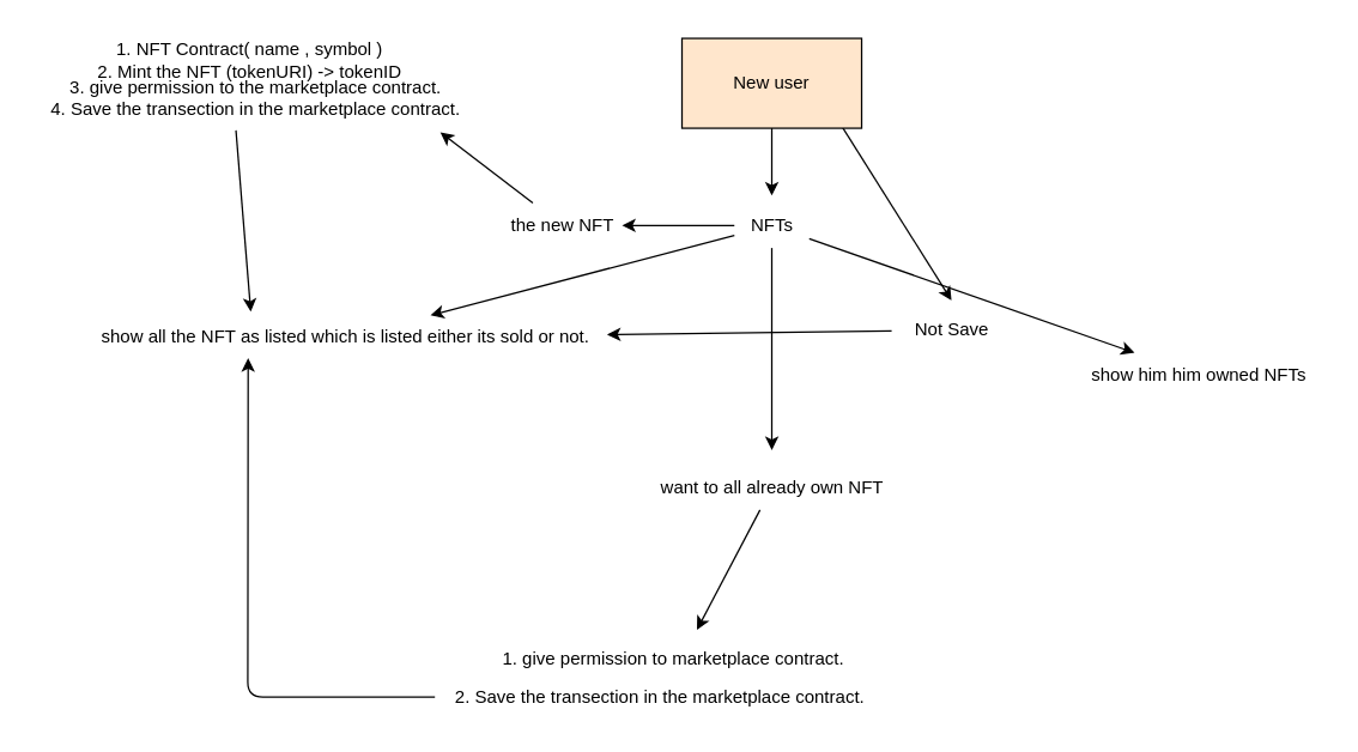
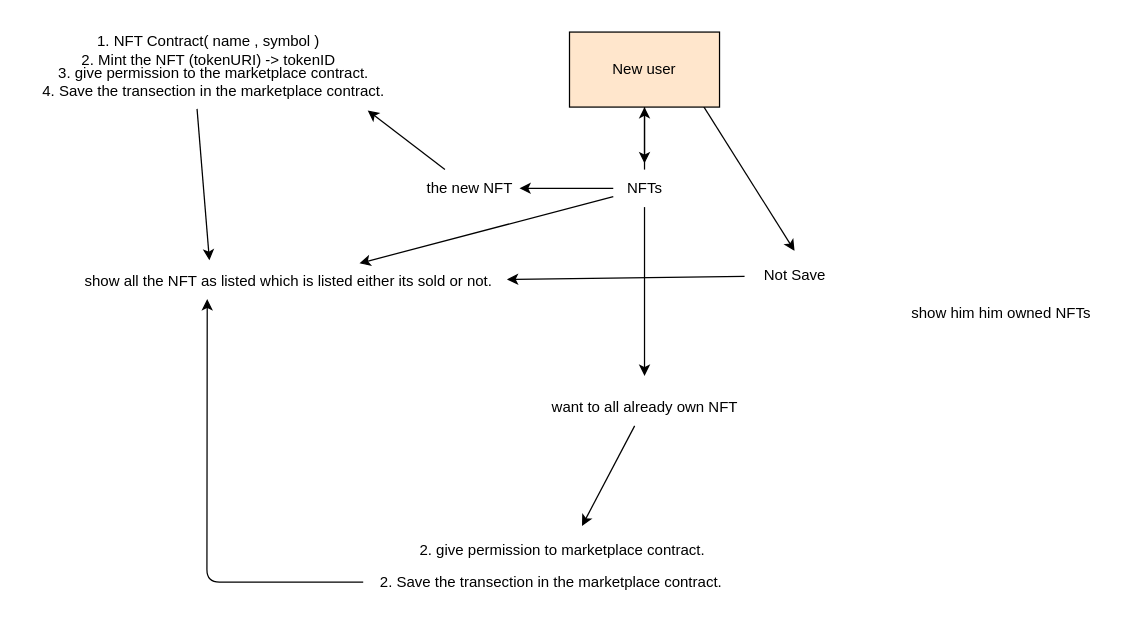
  <mxCell id="0" />
  <mxCell id="1" parent="0" />
  <mxCell id="2" style="edgeStyle=none;html=1;entryX=0.32;entryY=-0.08;entryDx=0;entryDy=0;entryPerimeter=0;exitX=0.457;exitY=1.036;exitDx=0;exitDy=0;exitPerimeter=0;" parent="1" source="25" target="12" edge="1"><mxGeometry relative="1" as="geometry"><mxPoint x="165" y="180" as="targetPoint" /><mxPoint x="165" y="120" as="sourcePoint" /></mxGeometry></mxCell>
  <mxCell id="3" style="edgeStyle=none;html=1;" parent="1" edge="1"><mxGeometry relative="1" as="geometry"><mxPoint x="515" y="130" as="targetPoint" /><mxPoint x="515" y="80" as="sourcePoint" /></mxGeometry></mxCell>
  <mxCell id="4" style="edgeStyle=none;html=1;" parent="1" edge="1"><mxGeometry relative="1" as="geometry"><mxPoint x="635" y="200" as="targetPoint" /><mxPoint x="550" y="65" as="sourcePoint" /></mxGeometry></mxCell>
  <mxCell id="5" style="edgeStyle=none;html=1;" parent="1" source="9" edge="1"><mxGeometry relative="1" as="geometry"><mxPoint x="415" y="150" as="targetPoint" /></mxGeometry></mxCell>
  <mxCell id="6" style="edgeStyle=none;html=1;" parent="1" source="9" edge="1"><mxGeometry relative="1" as="geometry"><mxPoint x="515" y="300" as="targetPoint" /></mxGeometry></mxCell>
  <mxCell id="7" style="edgeStyle=none;html=1;" parent="1" source="9" target="12" edge="1"><mxGeometry relative="1" as="geometry" /></mxCell>
- <mxCell id="8" style="edgeStyle=none;html=1;" parent="1" source="9" target="22" edge="1"><mxGeometry relative="1" as="geometry"><mxPoint x="755" y="160" as="targetPoint" /></mxGeometry></mxCell>
+ <mxCell id="8" style="edgeStyle=none;html=1;" parent="1" source="9" target="15" edge="1"><mxGeometry relative="1" as="geometry"><mxPoint x="755" y="160" as="targetPoint" /></mxGeometry></mxCell>
  <mxCell id="9" value="NFTs" style="text;html=1;align=center;verticalAlign=middle;resizable=0;points=[];autosize=1;strokeColor=none;fillColor=none;" parent="1" vertex="1"><mxGeometry x="490" y="135" width="50" height="30" as="geometry" /></mxCell>
  <mxCell id="10" style="edgeStyle=none;html=1;entryX=0.912;entryY=1.069;entryDx=0;entryDy=0;entryPerimeter=0;" edge="1" parent="1" source="11" target="25"><mxGeometry relative="1" as="geometry" /></mxCell>
  <mxCell id="11" value="the new NFT" style="text;html=1;align=center;verticalAlign=middle;resizable=0;points=[];autosize=1;strokeColor=none;fillColor=none;" parent="1" vertex="1"><mxGeometry x="330" y="135" width="90" height="30" as="geometry" /></mxCell>
  <mxCell id="12" value="show all the NFT as listed which is listed either its sold or not." style="text;html=1;align=center;verticalAlign=middle;resizable=0;points=[];autosize=1;strokeColor=none;fillColor=none;" parent="1" vertex="1"><mxGeometry x="55" y="210" width="350" height="30" as="geometry" /></mxCell>
  <mxCell id="13" style="edgeStyle=none;html=1;" parent="1" source="14" edge="1"><mxGeometry relative="1" as="geometry"><mxPoint x="465" y="420" as="targetPoint" /></mxGeometry></mxCell>
  <mxCell id="14" value="want to all already own NFT" style="text;html=1;align=center;verticalAlign=middle;resizable=0;points=[];autosize=1;strokeColor=none;fillColor=none;" parent="1" vertex="1"><mxGeometry x="425" y="310" width="180" height="30" as="geometry" /></mxCell>
  <mxCell id="15" value="New user" style="rounded=0;whiteSpace=wrap;html=1;fillColor=#ffe6cc;" parent="1" vertex="1"><mxGeometry x="455" y="25" width="120" height="60" as="geometry" /></mxCell>
  <mxCell id="16" value="" style="group" parent="1" vertex="1" connectable="0"><mxGeometry x="290" y="425" width="300" height="55" as="geometry" /></mxCell>
- <mxCell id="17" value="1. give permission to marketplace contract." style="text;html=1;align=center;verticalAlign=middle;resizable=0;points=[];autosize=1;strokeColor=none;fillColor=none;" parent="16" vertex="1"><mxGeometry x="34" width="250" height="30" as="geometry" /></mxCell>
+ <mxCell id="17" value="2. give permission to marketplace contract." style="text;html=1;align=center;verticalAlign=middle;resizable=0;points=[];autosize=1;strokeColor=none;fillColor=none;" parent="16" vertex="1"><mxGeometry x="34" width="250" height="30" as="geometry" /></mxCell>
  <mxCell id="18" value="2. Save the transection in the marketplace contract." style="text;html=1;align=center;verticalAlign=middle;resizable=0;points=[];autosize=1;strokeColor=none;fillColor=none;" parent="16" vertex="1"><mxGeometry y="25" width="300" height="30" as="geometry" /></mxCell>
  <mxCell id="19" style="edgeStyle=none;html=1;entryX=0.315;entryY=0.953;entryDx=0;entryDy=0;entryPerimeter=0;" parent="1" source="18" target="12" edge="1"><mxGeometry relative="1" as="geometry"><Array as="points"><mxPoint x="165" y="465" /></Array></mxGeometry></mxCell>
  <mxCell id="20" style="edgeStyle=none;html=1;" parent="1" source="21" target="12" edge="1"><mxGeometry relative="1" as="geometry" /></mxCell>
  <mxCell id="21" value="Not Save" style="text;html=1;align=center;verticalAlign=middle;resizable=0;points=[];autosize=1;strokeColor=none;fillColor=none;" parent="1" vertex="1"><mxGeometry x="595" y="205" width="80" height="30" as="geometry" /></mxCell>
  <mxCell id="22" value="show him him owned NFTs" style="text;html=1;align=center;verticalAlign=middle;resizable=0;points=[];autosize=1;strokeColor=none;fillColor=none;" parent="1" vertex="1"><mxGeometry x="715" y="235" width="170" height="30" as="geometry" /></mxCell>
  <mxCell id="23" value="" style="group" vertex="1" connectable="0" parent="1"><mxGeometry y="20" width="285" height="65" as="geometry" x="35" /></mxCell>
  <mxCell id="24" value="1. NFT Contract( name , symbol )&lt;br&gt;2. Mint the NFT (tokenURI) -&amp;gt; tokenID" style="text;html=1;align=center;verticalAlign=middle;resizable=0;points=[];autosize=1;strokeColor=none;fillColor=none;" parent="23" vertex="1"><mxGeometry x="16" width="230" height="40" as="geometry" /></mxCell>
  <mxCell id="25" value="3. give permission to the marketplace contract.&lt;br&gt;4. Save the transection in the marketplace contract." style="text;html=1;align=center;verticalAlign=middle;resizable=0;points=[];autosize=1;strokeColor=none;fillColor=none;" parent="23" vertex="1"><mxGeometry x="-15" y="25" width="300" height="40" as="geometry" /></mxCell>
